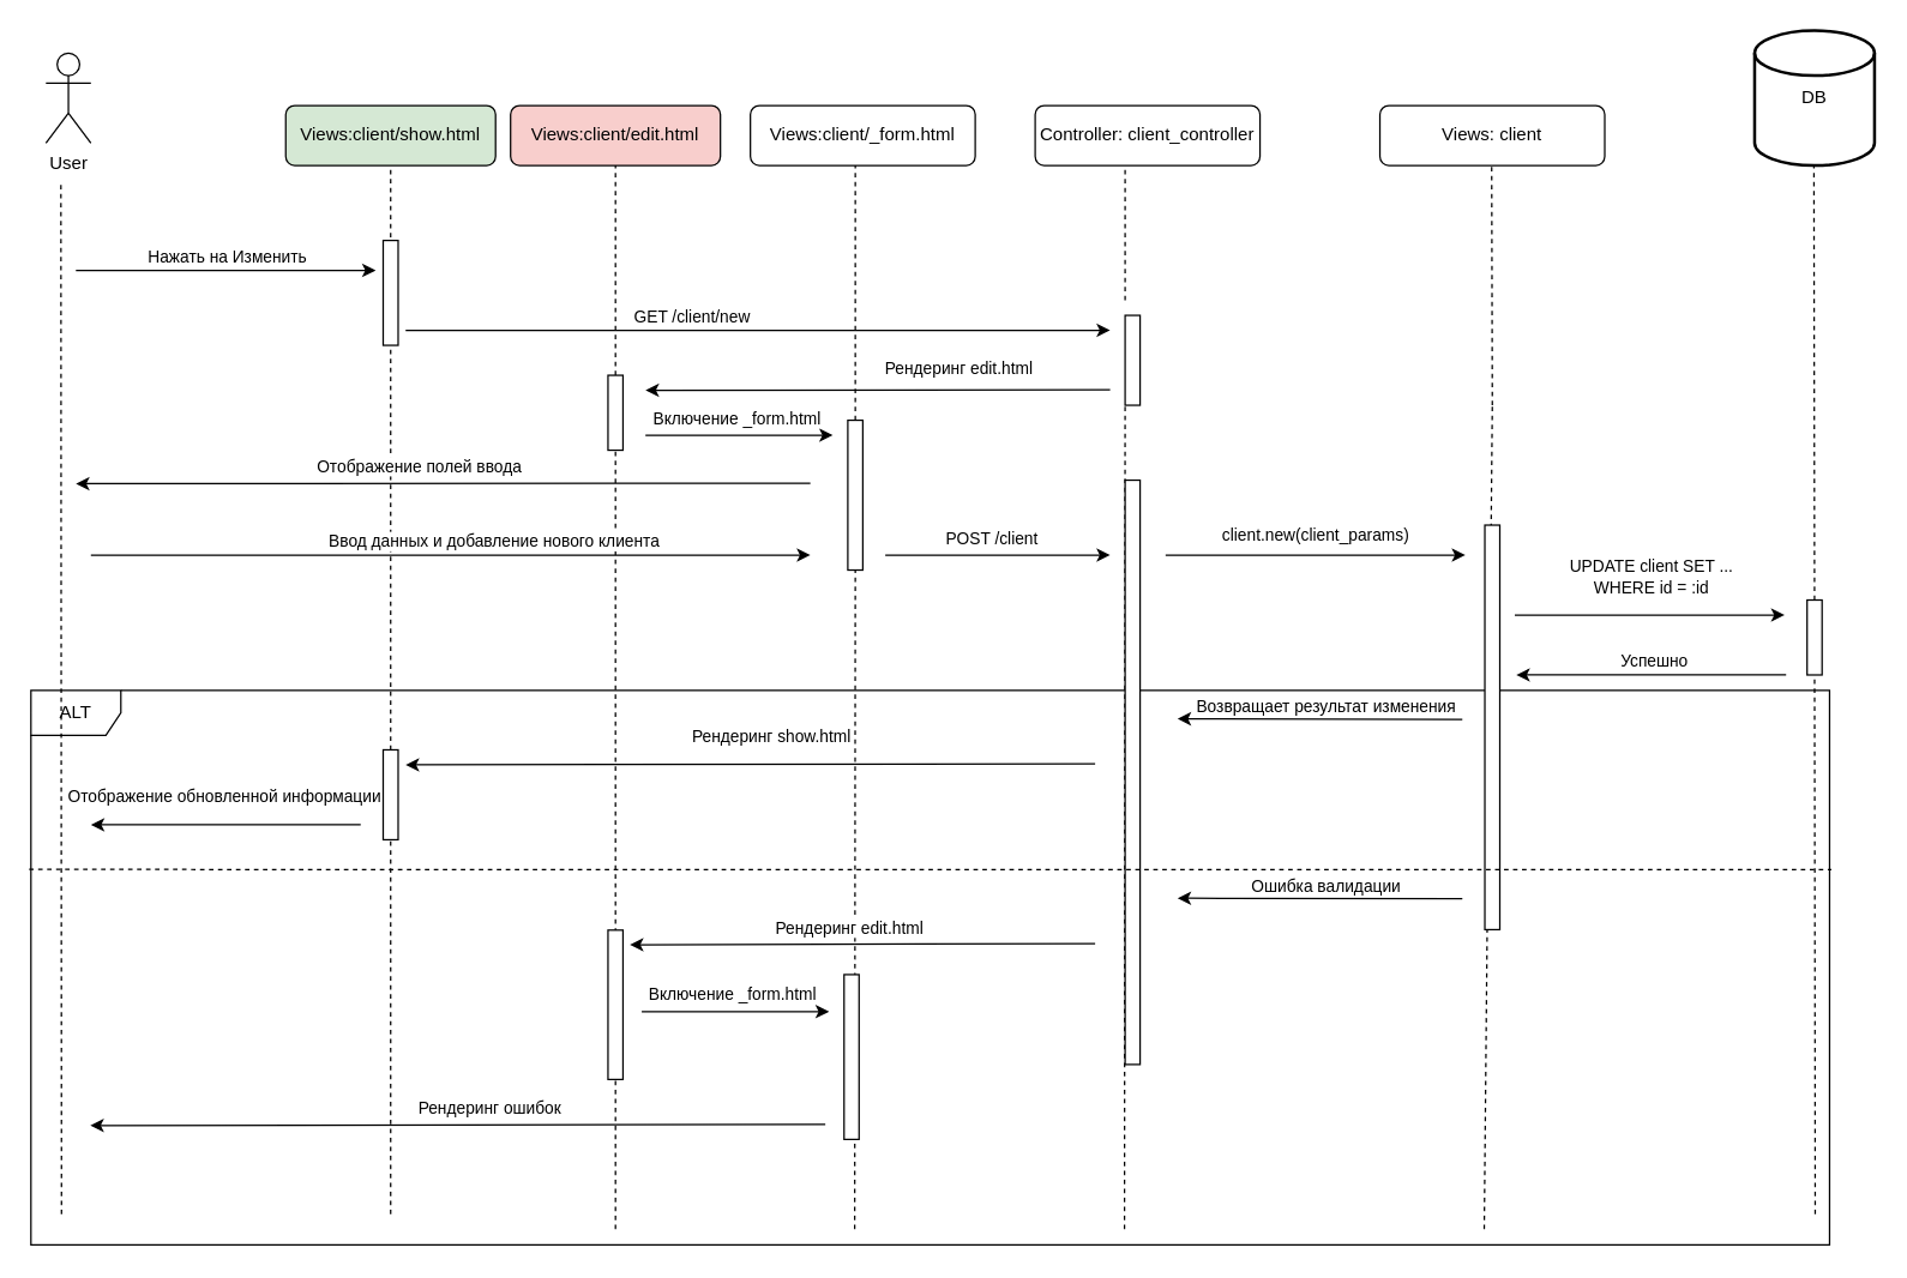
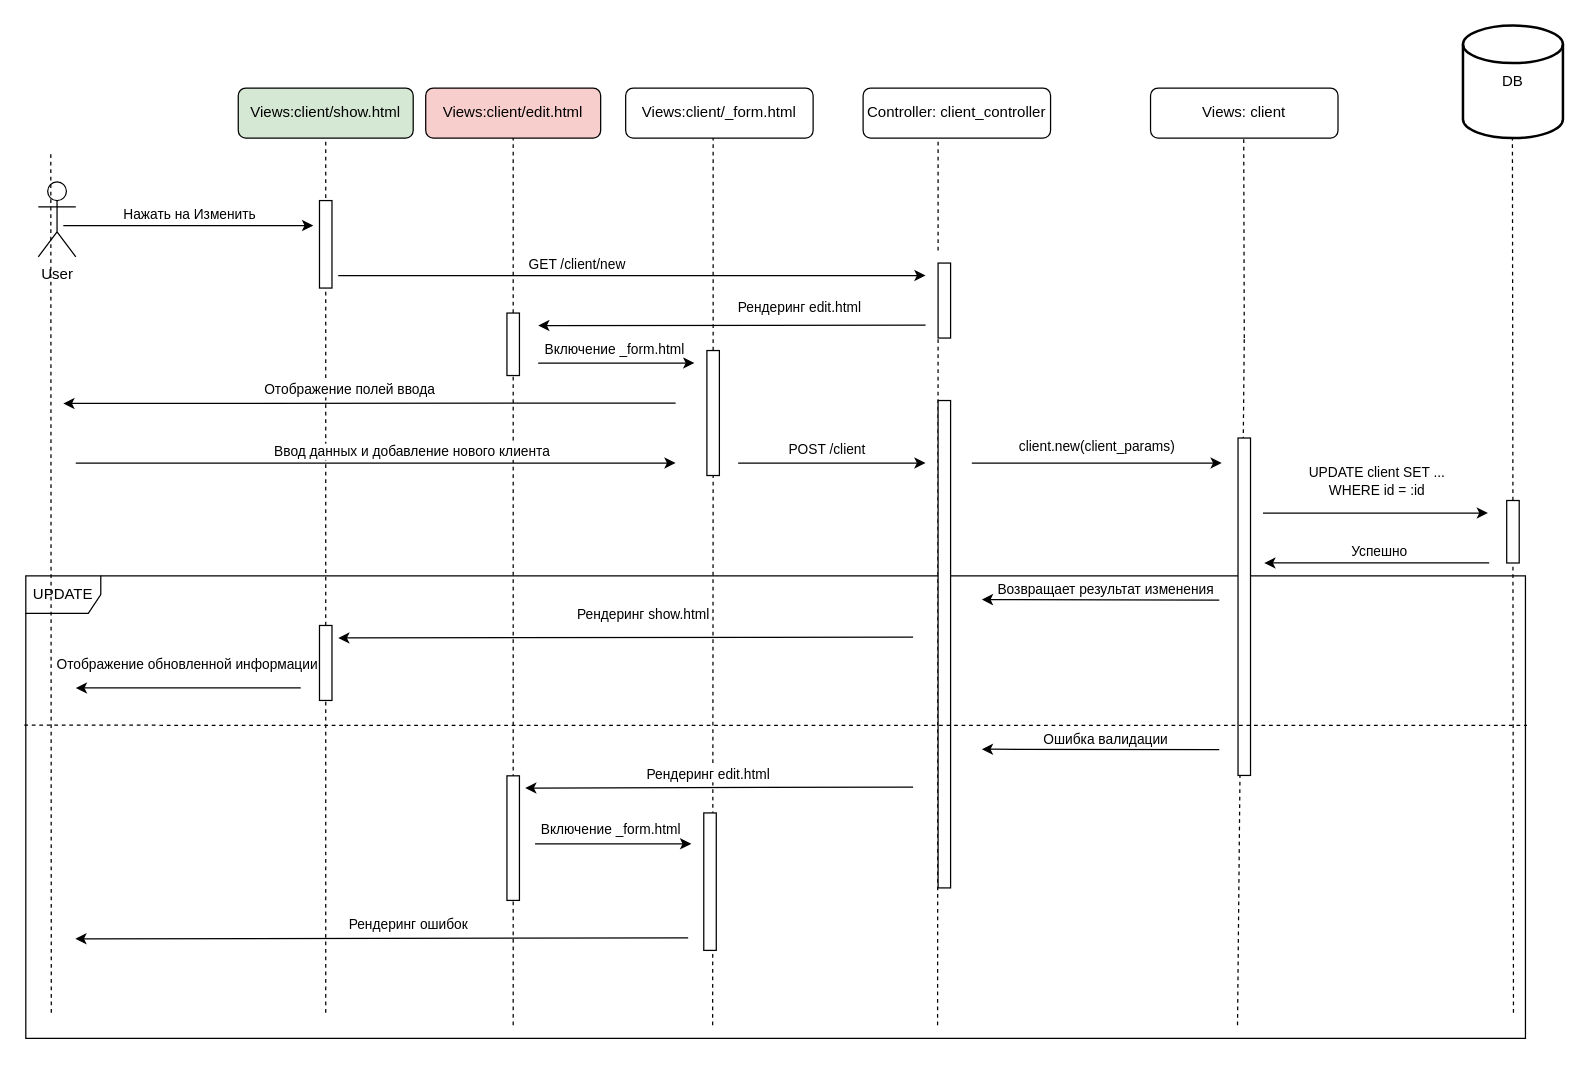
  <mxCell id="0" />
  <mxCell id="1" parent="0" />
- <mxCell id="2" value="ALT" style="shape=umlFrame;whiteSpace=wrap;html=1;pointerEvents=0;" parent="1" vertex="1"><mxGeometry x="20" y="460.31" width="1200" height="370" as="geometry" /></mxCell>
+ <mxCell id="2" value="UPDATE" style="shape=umlFrame;whiteSpace=wrap;html=1;pointerEvents=0;" parent="1" vertex="1"><mxGeometry x="20" y="460.31" width="1200" height="370" as="geometry" /></mxCell>
  <mxCell id="3" value="Views:client/show.html" style="rounded=1;whiteSpace=wrap;html=1;fillColor=#d5e8d4;" parent="1" vertex="1"><mxGeometry x="190" y="70" width="140" height="40" as="geometry" /></mxCell>
  <mxCell id="4" value="Views:client/edit.html" style="rounded=1;whiteSpace=wrap;html=1;fillColor=#f8cecc;" parent="1" vertex="1"><mxGeometry x="340" y="70" width="140" height="40" as="geometry" /></mxCell>
  <mxCell id="5" value="Controller: client_controller" style="rounded=1;whiteSpace=wrap;html=1;" parent="1" vertex="1"><mxGeometry x="690" y="70" width="150" height="40" as="geometry" /></mxCell>
  <mxCell id="6" value="Views: client" style="rounded=1;whiteSpace=wrap;html=1;" parent="1" vertex="1"><mxGeometry x="920" y="70" width="150" height="40" as="geometry" /></mxCell>
  <mxCell id="7" value="DB" style="strokeWidth=2;html=1;shape=mxgraph.flowchart.database;whiteSpace=wrap;" parent="1" vertex="1"><mxGeometry x="1170" y="20" width="80" height="90" as="geometry" /></mxCell>
- <mxCell id="8" value="User" style="shape=umlActor;verticalLabelPosition=bottom;verticalAlign=top;html=1;" parent="1" vertex="1"><mxGeometry x="30" y="35" width="30" height="60" as="geometry" /></mxCell>
+ <mxCell id="8" value="User" style="shape=umlActor;verticalLabelPosition=bottom;verticalAlign=top;html=1;" parent="1" vertex="1"><mxGeometry x="30" y="145" width="30" height="60" as="geometry" /></mxCell>
  <mxCell id="9" value="" style="endArrow=none;dashed=1;html=1;rounded=0;entryX=0.5;entryY=1;entryDx=0;entryDy=0;" parent="1" source="47" target="3" edge="1"><mxGeometry width="50" height="50" relative="1" as="geometry"><mxPoint x="260" y="570" as="sourcePoint" /><mxPoint x="270" y="230" as="targetPoint" /></mxGeometry></mxCell>
  <mxCell id="10" value="" style="endArrow=none;dashed=1;html=1;rounded=0;entryX=0.5;entryY=1;entryDx=0;entryDy=0;exitX=0.325;exitY=0.972;exitDx=0;exitDy=0;exitPerimeter=0;" parent="1" source="2" edge="1"><mxGeometry width="50" height="50" relative="1" as="geometry"><mxPoint x="410" y="570" as="sourcePoint" /><mxPoint x="410" y="110" as="targetPoint" /></mxGeometry></mxCell>
  <mxCell id="11" value="" style="endArrow=none;dashed=1;html=1;rounded=0;entryX=0.5;entryY=1;entryDx=0;entryDy=0;" parent="1" edge="1"><mxGeometry width="50" height="50" relative="1" as="geometry"><mxPoint x="750" y="200" as="sourcePoint" /><mxPoint x="750" y="110" as="targetPoint" /></mxGeometry></mxCell>
  <mxCell id="12" value="" style="endArrow=none;dashed=1;html=1;rounded=0;entryX=0.5;entryY=1;entryDx=0;entryDy=0;" parent="1" edge="1"><mxGeometry width="50" height="50" relative="1" as="geometry"><mxPoint x="995" y="270" as="sourcePoint" /><mxPoint x="994.57" y="110" as="targetPoint" /></mxGeometry></mxCell>
  <mxCell id="13" value="" style="endArrow=none;dashed=1;html=1;rounded=0;entryX=0.5;entryY=1;entryDx=0;entryDy=0;" parent="1" source="49" edge="1"><mxGeometry width="50" height="50" relative="1" as="geometry"><mxPoint x="1210" y="580" as="sourcePoint" /><mxPoint x="1209.57" y="110" as="targetPoint" /></mxGeometry></mxCell>
  <mxCell id="14" value="" style="rounded=0;whiteSpace=wrap;html=1;" parent="1" vertex="1"><mxGeometry x="255" y="160" width="10" height="70" as="geometry" /></mxCell>
  <mxCell id="15" value="" style="endArrow=none;dashed=1;html=1;rounded=0;exitX=0.017;exitY=0.945;exitDx=0;exitDy=0;exitPerimeter=0;" parent="1" source="2" edge="1"><mxGeometry width="50" height="50" relative="1" as="geometry"><mxPoint x="40" y="580" as="sourcePoint" /><mxPoint x="40" y="120" as="targetPoint" /></mxGeometry></mxCell>
  <mxCell id="16" value="" style="endArrow=classic;html=1;rounded=0;" parent="1" edge="1"><mxGeometry width="50" height="50" relative="1" as="geometry"><mxPoint x="50" y="180" as="sourcePoint" /><mxPoint x="250" y="180" as="targetPoint" /></mxGeometry></mxCell>
  <mxCell id="17" value="Нажать на Изменить" style="edgeLabel;html=1;align=center;verticalAlign=middle;resizable=0;points=[];" parent="16" vertex="1" connectable="0"><mxGeometry x="0.11" y="1" relative="1" as="geometry"><mxPoint x="-11" y="-9" as="offset" /></mxGeometry></mxCell>
  <mxCell id="18" value="" style="endArrow=classic;html=1;rounded=0;" parent="1" edge="1"><mxGeometry width="50" height="50" relative="1" as="geometry"><mxPoint x="270" y="220" as="sourcePoint" /><mxPoint x="740" y="220" as="targetPoint" /></mxGeometry></mxCell>
  <mxCell id="19" value="" style="rounded=0;whiteSpace=wrap;html=1;" parent="1" vertex="1"><mxGeometry x="750" y="210" width="10" height="60" as="geometry" /></mxCell>
  <mxCell id="20" value="" style="endArrow=none;dashed=1;html=1;rounded=0;entryX=0.5;entryY=1;entryDx=0;entryDy=0;exitX=0.808;exitY=0.972;exitDx=0;exitDy=0;exitPerimeter=0;" parent="1" source="2" edge="1"><mxGeometry width="50" height="50" relative="1" as="geometry"><mxPoint x="995" y="580" as="sourcePoint" /><mxPoint x="995" y="270" as="targetPoint" /></mxGeometry></mxCell>
  <mxCell id="21" value="GET /client/new" style="edgeLabel;html=1;align=center;verticalAlign=middle;resizable=0;points=[];" parent="1" vertex="1" connectable="0"><mxGeometry x="460.004" y="210" as="geometry" /></mxCell>
  <mxCell id="22" value="" style="endArrow=none;dashed=1;html=1;rounded=0;entryX=0;entryY=1;entryDx=0;entryDy=0;exitX=0.608;exitY=0.972;exitDx=0;exitDy=0;exitPerimeter=0;" parent="1" source="2" target="19" edge="1"><mxGeometry width="50" height="50" relative="1" as="geometry"><mxPoint x="750" y="580" as="sourcePoint" /><mxPoint x="780" y="360" as="targetPoint" /></mxGeometry></mxCell>
  <mxCell id="23" value="" style="endArrow=classic;html=1;rounded=0;" parent="1" edge="1"><mxGeometry width="50" height="50" relative="1" as="geometry"><mxPoint x="730" y="509.31" as="sourcePoint" /><mxPoint x="270" y="510" as="targetPoint" /></mxGeometry></mxCell>
  <mxCell id="24" value="Рендеринг show.html" style="edgeLabel;html=1;align=center;verticalAlign=middle;resizable=0;points=[];" parent="1" vertex="1" connectable="0"><mxGeometry x="515.004" y="480" as="geometry"><mxPoint x="-2" y="10" as="offset" /></mxGeometry></mxCell>
  <mxCell id="25" value="" style="endArrow=classic;html=1;rounded=0;" parent="1" edge="1"><mxGeometry width="50" height="50" relative="1" as="geometry"><mxPoint x="240" y="550" as="sourcePoint" /><mxPoint x="60" y="550" as="targetPoint" /></mxGeometry></mxCell>
  <mxCell id="26" value="Отображение обновленной информации" style="edgeLabel;html=1;align=center;verticalAlign=middle;resizable=0;points=[];" parent="1" vertex="1" connectable="0"><mxGeometry x="150.004" y="520" as="geometry"><mxPoint x="-2" y="10" as="offset" /></mxGeometry></mxCell>
  <mxCell id="27" value="" style="endArrow=classic;html=1;rounded=0;" parent="1" edge="1"><mxGeometry width="50" height="50" relative="1" as="geometry"><mxPoint x="777" y="370" as="sourcePoint" /><mxPoint x="977" y="370" as="targetPoint" /></mxGeometry></mxCell>
  <mxCell id="28" value="client.new(client_params)" style="edgeLabel;html=1;align=center;verticalAlign=middle;resizable=0;points=[];" parent="1" vertex="1" connectable="0"><mxGeometry x="885.004" y="350" as="geometry"><mxPoint x="-9" y="6" as="offset" /></mxGeometry></mxCell>
  <mxCell id="29" value="" style="rounded=0;whiteSpace=wrap;html=1;" parent="1" vertex="1"><mxGeometry x="990" y="350" width="10" height="270" as="geometry" /></mxCell>
  <mxCell id="30" value="" style="endArrow=classic;html=1;rounded=0;" parent="1" edge="1"><mxGeometry width="50" height="50" relative="1" as="geometry"><mxPoint x="975" y="479.62" as="sourcePoint" /><mxPoint x="785" y="479.31" as="targetPoint" /></mxGeometry></mxCell>
  <mxCell id="31" value="Возвращает результат изменения" style="edgeLabel;html=1;align=center;verticalAlign=middle;resizable=0;points=[];" parent="1" vertex="1" connectable="0"><mxGeometry x="885.004" y="460.31" as="geometry"><mxPoint x="-2" y="10" as="offset" /></mxGeometry></mxCell>
  <mxCell id="32" value="" style="endArrow=classic;html=1;rounded=0;" parent="1" edge="1"><mxGeometry width="50" height="50" relative="1" as="geometry"><mxPoint x="1010" y="410" as="sourcePoint" /><mxPoint x="1190" y="410" as="targetPoint" /></mxGeometry></mxCell>
  <mxCell id="33" value="UPDATE client SET ...&lt;br&gt;WHERE id = :id" style="edgeLabel;html=1;align=center;verticalAlign=middle;resizable=0;points=[];" parent="1" vertex="1" connectable="0"><mxGeometry x="1110.004" y="380" as="geometry"><mxPoint x="-10" y="4" as="offset" /></mxGeometry></mxCell>
  <mxCell id="34" value="" style="endArrow=classic;html=1;rounded=0;" parent="1" edge="1"><mxGeometry width="50" height="50" relative="1" as="geometry"><mxPoint x="1191" y="450" as="sourcePoint" /><mxPoint x="1011" y="450" as="targetPoint" /></mxGeometry></mxCell>
  <mxCell id="35" value="Успешно" style="edgeLabel;html=1;align=center;verticalAlign=middle;resizable=0;points=[];" parent="1" vertex="1" connectable="0"><mxGeometry x="1110.004" y="435" as="geometry"><mxPoint x="-8" y="5" as="offset" /></mxGeometry></mxCell>
  <mxCell id="36" value="" style="rounded=0;whiteSpace=wrap;html=1;" parent="1" vertex="1"><mxGeometry x="405" y="250" width="10" height="50" as="geometry" /></mxCell>
  <mxCell id="37" value="" style="endArrow=classic;html=1;rounded=0;" parent="1" edge="1"><mxGeometry width="50" height="50" relative="1" as="geometry"><mxPoint x="740" y="259.74" as="sourcePoint" /><mxPoint x="430" y="260" as="targetPoint" /></mxGeometry></mxCell>
  <mxCell id="38" value="Рендеринг edit.html" style="edgeLabel;html=1;align=center;verticalAlign=middle;resizable=0;points=[];" parent="1" vertex="1" connectable="0"><mxGeometry x="640.004" y="235" as="geometry"><mxPoint x="-2" y="10" as="offset" /></mxGeometry></mxCell>
  <mxCell id="39" value="" style="endArrow=classic;html=1;rounded=0;" parent="1" edge="1"><mxGeometry width="50" height="50" relative="1" as="geometry"><mxPoint x="540" y="322" as="sourcePoint" /><mxPoint x="50" y="322.34" as="targetPoint" /></mxGeometry></mxCell>
  <mxCell id="40" value="Отображение полей ввода" style="edgeLabel;html=1;align=center;verticalAlign=middle;resizable=0;points=[];" parent="1" vertex="1" connectable="0"><mxGeometry x="280.004" y="300" as="geometry"><mxPoint x="-2" y="10" as="offset" /></mxGeometry></mxCell>
  <mxCell id="41" value="" style="endArrow=classic;html=1;rounded=0;" parent="1" edge="1"><mxGeometry width="50" height="50" relative="1" as="geometry"><mxPoint x="60" y="370" as="sourcePoint" /><mxPoint x="540" y="370" as="targetPoint" /></mxGeometry></mxCell>
  <mxCell id="42" value="Ввод данных и добавление нового клиента" style="edgeLabel;html=1;align=center;verticalAlign=middle;resizable=0;points=[];" parent="41" vertex="1" connectable="0"><mxGeometry x="0.344" y="-1" relative="1" as="geometry"><mxPoint x="-55" y="-11" as="offset" /></mxGeometry></mxCell>
  <mxCell id="43" value="" style="endArrow=classic;html=1;rounded=0;" parent="1" edge="1"><mxGeometry width="50" height="50" relative="1" as="geometry"><mxPoint x="590" y="370" as="sourcePoint" /><mxPoint x="740" y="370" as="targetPoint" /></mxGeometry></mxCell>
  <mxCell id="44" value="POST /client" style="edgeLabel;html=1;align=center;verticalAlign=middle;resizable=0;points=[];" parent="1" vertex="1" connectable="0"><mxGeometry x="670.004" y="360" as="geometry"><mxPoint x="-10" y="-2" as="offset" /></mxGeometry></mxCell>
  <mxCell id="45" value="" style="rounded=0;whiteSpace=wrap;html=1;" parent="1" vertex="1"><mxGeometry x="750" y="320" width="10" height="390" as="geometry" /></mxCell>
  <mxCell id="46" value="" style="endArrow=none;dashed=1;html=1;rounded=0;entryX=0.5;entryY=1;entryDx=0;entryDy=0;exitX=0.2;exitY=0.945;exitDx=0;exitDy=0;exitPerimeter=0;" parent="1" source="2" target="47" edge="1"><mxGeometry width="50" height="50" relative="1" as="geometry"><mxPoint x="260" y="570" as="sourcePoint" /><mxPoint x="260" y="110" as="targetPoint" /></mxGeometry></mxCell>
  <mxCell id="47" value="" style="rounded=0;whiteSpace=wrap;html=1;" parent="1" vertex="1"><mxGeometry x="255" y="500" width="10" height="60" as="geometry" /></mxCell>
  <mxCell id="48" value="" style="endArrow=none;dashed=1;html=1;rounded=0;entryX=0.5;entryY=1;entryDx=0;entryDy=0;exitX=0.992;exitY=0.945;exitDx=0;exitDy=0;exitPerimeter=0;" parent="1" source="2" target="49" edge="1"><mxGeometry width="50" height="50" relative="1" as="geometry"><mxPoint x="1210" y="580" as="sourcePoint" /><mxPoint x="1209.57" y="110" as="targetPoint" /></mxGeometry></mxCell>
  <mxCell id="49" value="" style="rounded=0;whiteSpace=wrap;html=1;" parent="1" vertex="1"><mxGeometry x="1205" y="400" width="10" height="50" as="geometry" /></mxCell>
  <mxCell id="50" value="Views:client/_form.html" style="rounded=1;whiteSpace=wrap;html=1;" parent="1" vertex="1"><mxGeometry x="500" y="70" width="150" height="40" as="geometry" /></mxCell>
  <mxCell id="51" value="" style="endArrow=none;dashed=1;html=1;rounded=0;entryX=0.5;entryY=1;entryDx=0;entryDy=0;" parent="1" source="55" edge="1"><mxGeometry width="50" height="50" relative="1" as="geometry"><mxPoint x="570" y="570" as="sourcePoint" /><mxPoint x="570" y="110" as="targetPoint" /></mxGeometry></mxCell>
  <mxCell id="52" value="" style="endArrow=classic;html=1;rounded=0;" parent="1" edge="1"><mxGeometry width="50" height="50" relative="1" as="geometry"><mxPoint x="430" y="290" as="sourcePoint" /><mxPoint x="555" y="290" as="targetPoint" /></mxGeometry></mxCell>
  <mxCell id="53" value="Включение _form.html" style="edgeLabel;html=1;align=center;verticalAlign=middle;resizable=0;points=[];" parent="1" vertex="1" connectable="0"><mxGeometry x="500.004" y="280" as="geometry"><mxPoint x="-10" y="-2" as="offset" /></mxGeometry></mxCell>
  <mxCell id="54" value="" style="endArrow=none;dashed=1;html=1;rounded=0;entryX=0.5;entryY=1;entryDx=0;entryDy=0;exitX=0.458;exitY=0.972;exitDx=0;exitDy=0;exitPerimeter=0;" parent="1" source="2" target="55" edge="1"><mxGeometry width="50" height="50" relative="1" as="geometry"><mxPoint x="570" y="570" as="sourcePoint" /><mxPoint x="570" y="110" as="targetPoint" /></mxGeometry></mxCell>
  <mxCell id="55" value="" style="rounded=0;whiteSpace=wrap;html=1;" parent="1" vertex="1"><mxGeometry x="565" y="280" width="10" height="100" as="geometry" /></mxCell>
  <mxCell id="56" value="" style="endArrow=classic;html=1;rounded=0;" parent="1" edge="1"><mxGeometry width="50" height="50" relative="1" as="geometry"><mxPoint x="975" y="599.31" as="sourcePoint" /><mxPoint x="785" y="599" as="targetPoint" /></mxGeometry></mxCell>
  <mxCell id="57" value="Ошибка валидации" style="edgeLabel;html=1;align=center;verticalAlign=middle;resizable=0;points=[];" parent="1" vertex="1" connectable="0"><mxGeometry x="885.004" y="580" as="geometry"><mxPoint x="-2" y="10" as="offset" /></mxGeometry></mxCell>
  <mxCell id="58" value="" style="endArrow=classic;html=1;rounded=0;entryX=0.333;entryY=0.459;entryDx=0;entryDy=0;entryPerimeter=0;" parent="1" target="2" edge="1"><mxGeometry width="50" height="50" relative="1" as="geometry"><mxPoint x="730" y="629.31" as="sourcePoint" /><mxPoint x="600" y="630" as="targetPoint" /></mxGeometry></mxCell>
  <mxCell id="59" value="Рендеринг edit.html" style="edgeLabel;html=1;align=center;verticalAlign=middle;resizable=0;points=[];" parent="1" vertex="1" connectable="0"><mxGeometry x="450.004" y="610" as="geometry"><mxPoint x="115" y="8" as="offset" /></mxGeometry></mxCell>
  <mxCell id="60" value="" style="rounded=0;whiteSpace=wrap;html=1;" parent="1" vertex="1"><mxGeometry x="405" y="620.31" width="10" height="99.69" as="geometry" /></mxCell>
  <mxCell id="61" value="" style="endArrow=classic;html=1;rounded=0;" parent="1" edge="1"><mxGeometry width="50" height="50" relative="1" as="geometry"><mxPoint x="427.5" y="674.74" as="sourcePoint" /><mxPoint x="552.5" y="674.74" as="targetPoint" /></mxGeometry></mxCell>
  <mxCell id="62" value="Включение _form.html" style="edgeLabel;html=1;align=center;verticalAlign=middle;resizable=0;points=[];" parent="1" vertex="1" connectable="0"><mxGeometry x="497.504" y="664.74" as="geometry"><mxPoint x="-10" y="-2" as="offset" /></mxGeometry></mxCell>
  <mxCell id="63" value="" style="rounded=0;whiteSpace=wrap;html=1;" parent="1" vertex="1"><mxGeometry x="562.5" y="650" width="10" height="110" as="geometry" /></mxCell>
  <mxCell id="64" value="" style="endArrow=classic;html=1;rounded=0;entryX=0.033;entryY=0.785;entryDx=0;entryDy=0;entryPerimeter=0;" parent="1" target="2" edge="1"><mxGeometry width="50" height="50" relative="1" as="geometry"><mxPoint x="550" y="750" as="sourcePoint" /><mxPoint x="240" y="750.69" as="targetPoint" /></mxGeometry></mxCell>
  <mxCell id="65" value="Рендеринг ошибок" style="edgeLabel;html=1;align=center;verticalAlign=middle;resizable=0;points=[];" parent="1" vertex="1" connectable="0"><mxGeometry x="210.004" y="730" as="geometry"><mxPoint x="115" y="8" as="offset" /></mxGeometry></mxCell>
  <mxCell id="66" value="" style="endArrow=none;dashed=1;html=1;rounded=0;exitX=-0.001;exitY=0.323;exitDx=0;exitDy=0;exitPerimeter=0;" parent="1" source="2" edge="1"><mxGeometry width="50" height="50" relative="1" as="geometry"><mxPoint x="30" y="579.82" as="sourcePoint" /><mxPoint x="1221.2" y="580" as="targetPoint" /></mxGeometry></mxCell>
